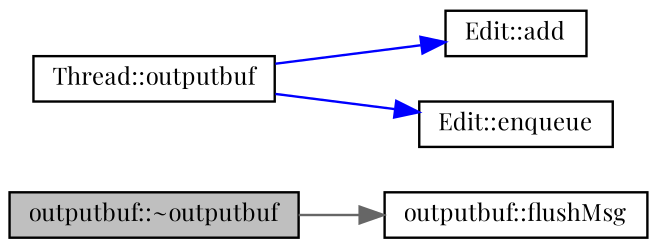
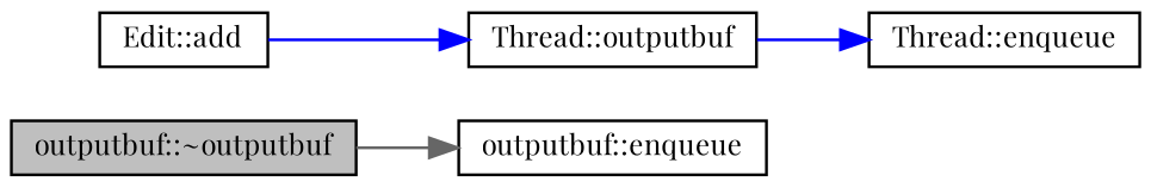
  digraph {
    fontname="Playfair Display"
    rankdir=LR
    node [color=black fillcolor=white fontname="Playfair Display" fontsize=10 shape=record style=filled]
    edge [color=blue fontname="Playfair Display" fontsize=10 labelfontname=Helvetica labelfontsize=10 style=solid]
    n1 [fillcolor=grey75 fontcolor=black height=0.2 label="outputbuf::~outputbuf" width=0.4]
-   n2 [height=0.2 label="outputbuf::flushMsg" width=0.4]
+   n2 [height=0.2 label="outputbuf::enqueue" width=0.4]
    n3 [height=0.2 label="Edit::add" width=0.4]
    n4 [height=0.2 label="Thread::outputbuf" width=0.4]
-   n5 [height=0.2 label="Edit::enqueue" width=0.4]
+   n5 [height=0.2 label="Thread::enqueue" width=0.4]
    n1 -> n2 [color=gray40]
-   n4 -> n3
+   n3 -> n4
    n4 -> n5
  }
